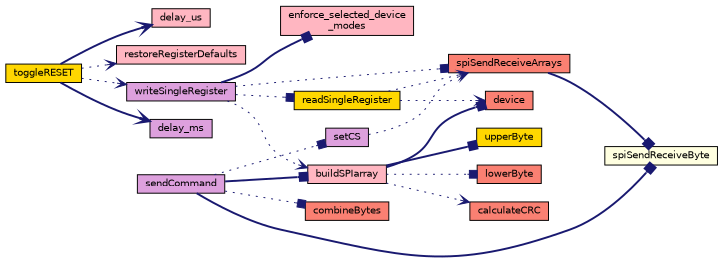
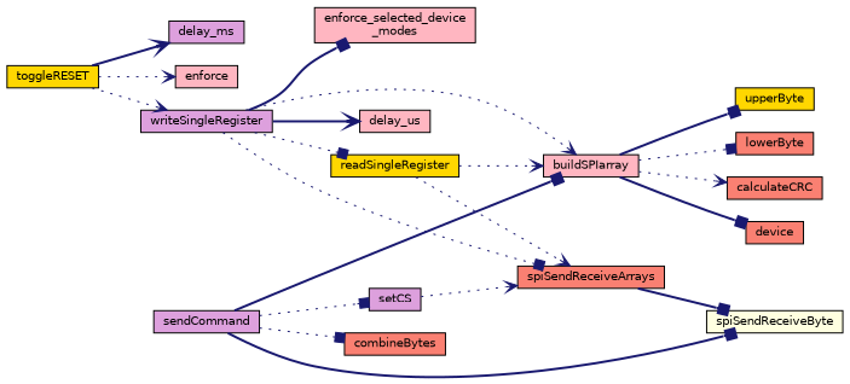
  digraph {
    rankdir=LR
    node [color=black fillcolor=salmon fontname=Helvetica fontsize=10 shape=record style=filled]
    edge [arrowhead=box color=midnightblue fontname=Helvetica fontsize=10 labelfontname=Helvetica labelfontsize=10 style=dotted]
    n1 [fillcolor=gold fontcolor=black height=0.2 label=toggleRESET width=0.4]
    n2 [fillcolor=plum height=0.2 label=delay_ms width=0.4]
    n3 [fillcolor=lightpink height=0.2 label=delay_us width=0.4]
-   n4 [fillcolor=lightpink height=0.2 label=restoreRegisterDefaults width=0.4]
+   n4 [fillcolor=lightpink height=0.2 label=enforce width=0.4]
    n5 [fillcolor=plum height=0.2 label=writeSingleRegister width=0.4]
    n6 [fillcolor=lightpink height=0.2 label="enforce_selected_device\l_modes" width=0.4]
    n7 [fillcolor=lightpink height=0.2 label=buildSPIarray width=0.4]
    n8 [height=0.2 label=spiSendReceiveArrays width=0.4]
    n9 [fillcolor=gold height=0.2 label=readSingleRegister width=0.4]
    n10 [height=0.2 label=device width=0.4]
    n11 [fillcolor=gold height=0.2 label=upperByte width=0.4]
    n12 [height=0.2 label=lowerByte width=0.4]
    n13 [height=0.2 label=calculateCRC width=0.4]
    n14 [fillcolor=lightyellow height=0.2 label=spiSendReceiveByte width=0.4]
    n15 [fillcolor=plum height=0.2 label=setCS width=0.4]
    n16 [fillcolor=plum height=0.2 label=sendCommand width=0.4]
    n17 [height=0.2 label=combineBytes width=0.4]
    n1 -> n2 [arrowhead=vee style=bold]
-   n1 -> n3 [arrowhead=vee style=bold]
+   n5 -> n3 [arrowhead=vee style=bold]
    n1 -> n4 [arrowhead=vee]
    n1 -> n5 [arrowhead=vee]
    n5 -> n6 [style=bold]
    n5 -> n7 [arrowhead=vee]
    n5 -> n8
    n5 -> n9
    n7 -> n10 [style=bold]
    n7 -> n11 [style=bold]
    n7 -> n12
    n7 -> n13 [arrowhead=vee]
    n8 -> n14 [style=bold]
-   n9 -> n10 [arrowhead=vee]
+   n9 -> n7 [arrowhead=vee]
    n9 -> n8 [arrowhead=vee]
    n15 -> n8 [arrowhead=vee]
    n16 -> n7 [style=bold]
    n16 -> n14 [style=bold]
    n16 -> n15
    n16 -> n17
  }
